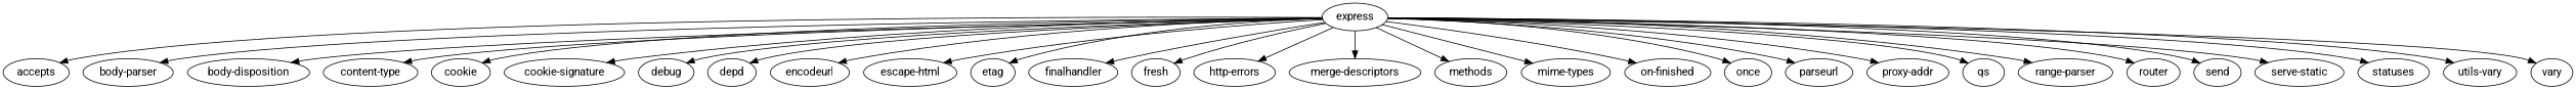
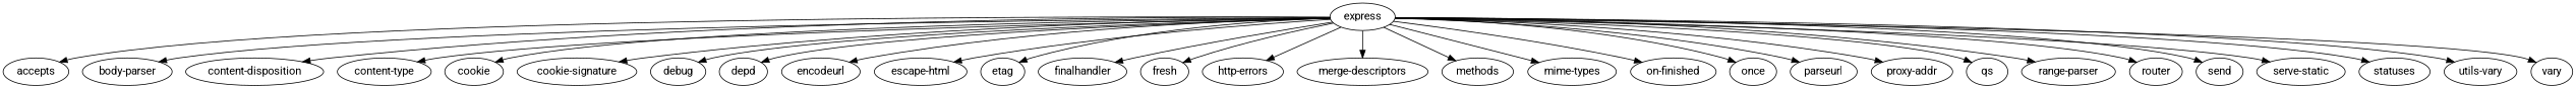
  digraph {
    fontname=Roboto
    splines=true
    node [fontname=Roboto]
    edge [fontname=Roboto]
    express
    accepts
    "body-parser"
-   "content-disposition" [label="body-disposition"]
+   "content-disposition"
    "content-type"
    cookie
    "cookie-signature"
    debug
    depd
    encodeurl
    "escape-html"
    etag
    finalhandler
    fresh
    "http-errors"
    "merge-descriptors"
    methods
    "mime-types"
    "on-finished"
    once
    parseurl
    "proxy-addr"
    qs
    "range-parser"
    router
    send
    "serve-static"
    statuses
    n29 [label="utils-vary"]
    vary
    express -> accepts
    express -> "body-parser"
    express -> "content-disposition"
    express -> "content-type"
    express -> cookie
    express -> "cookie-signature"
    express -> debug
    express -> depd
    express -> encodeurl
    express -> "escape-html"
    express -> etag
    express -> finalhandler
    express -> fresh
    express -> "http-errors"
    express -> "merge-descriptors"
    express -> methods
    express -> "mime-types"
    express -> "on-finished"
    express -> once
    express -> parseurl
    express -> "proxy-addr"
    express -> qs
    express -> "range-parser"
    express -> router
    express -> send
    express -> "serve-static"
    express -> statuses
    express -> n29
    express -> vary
  }
